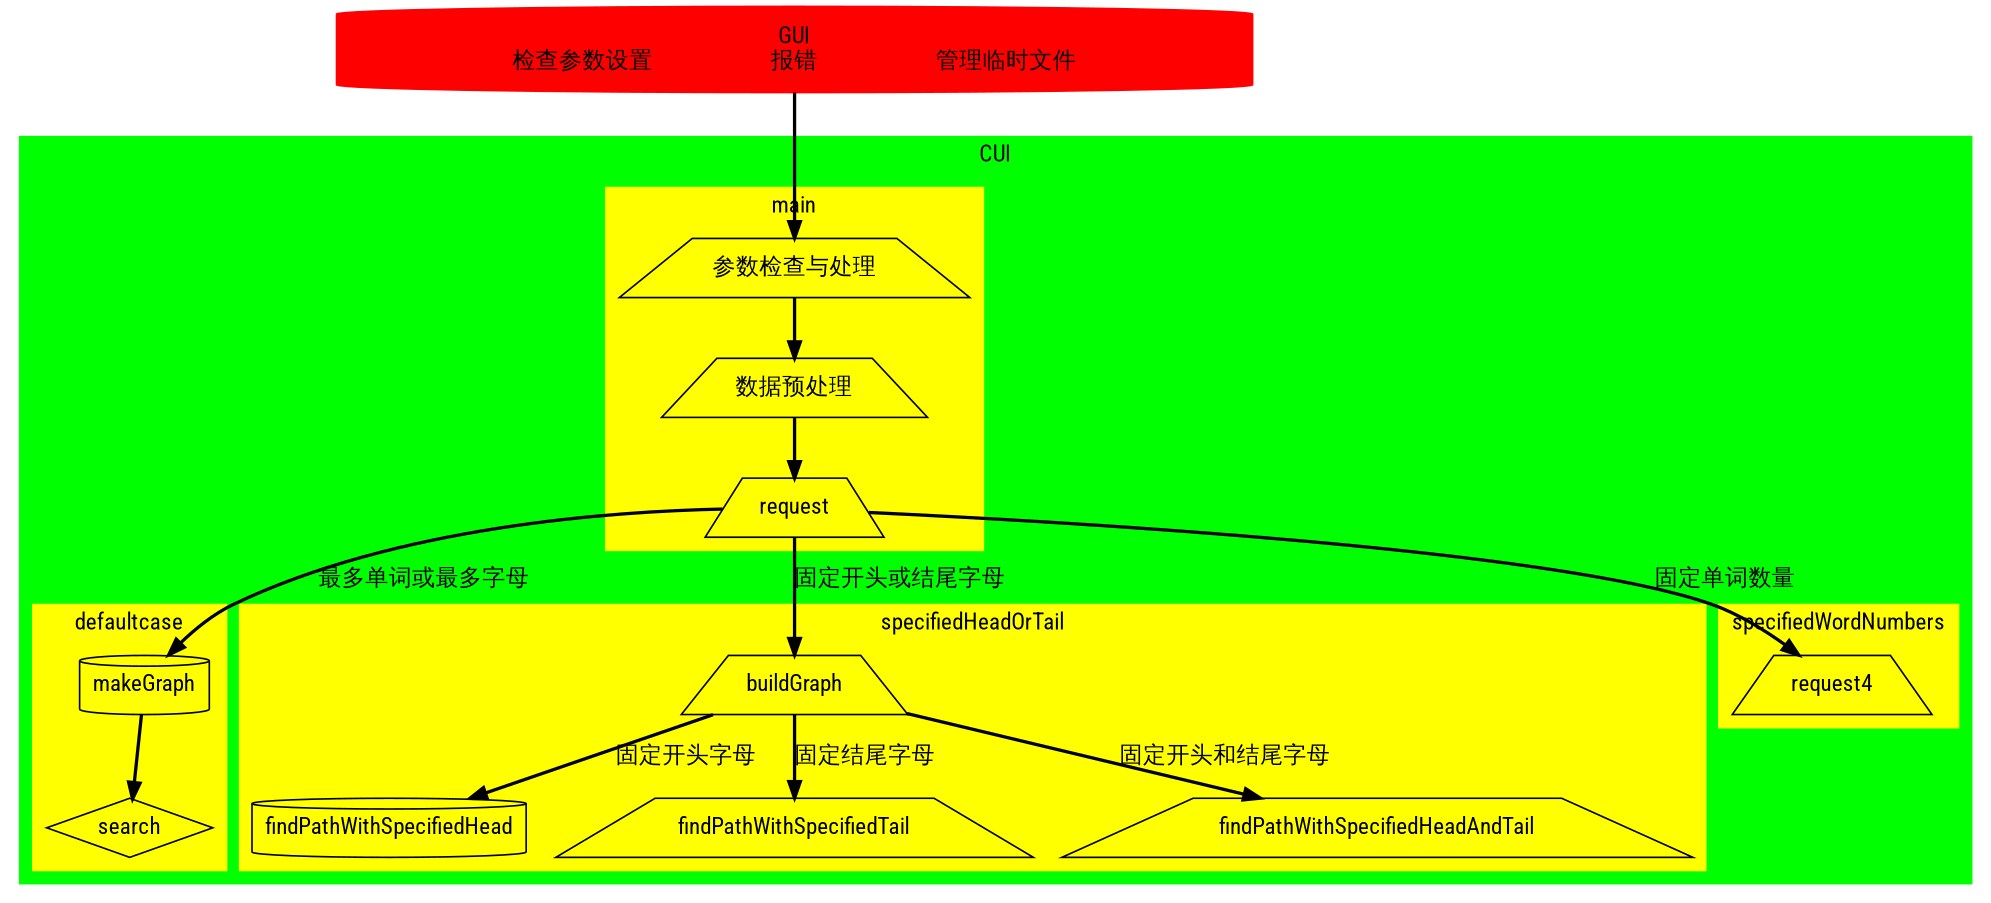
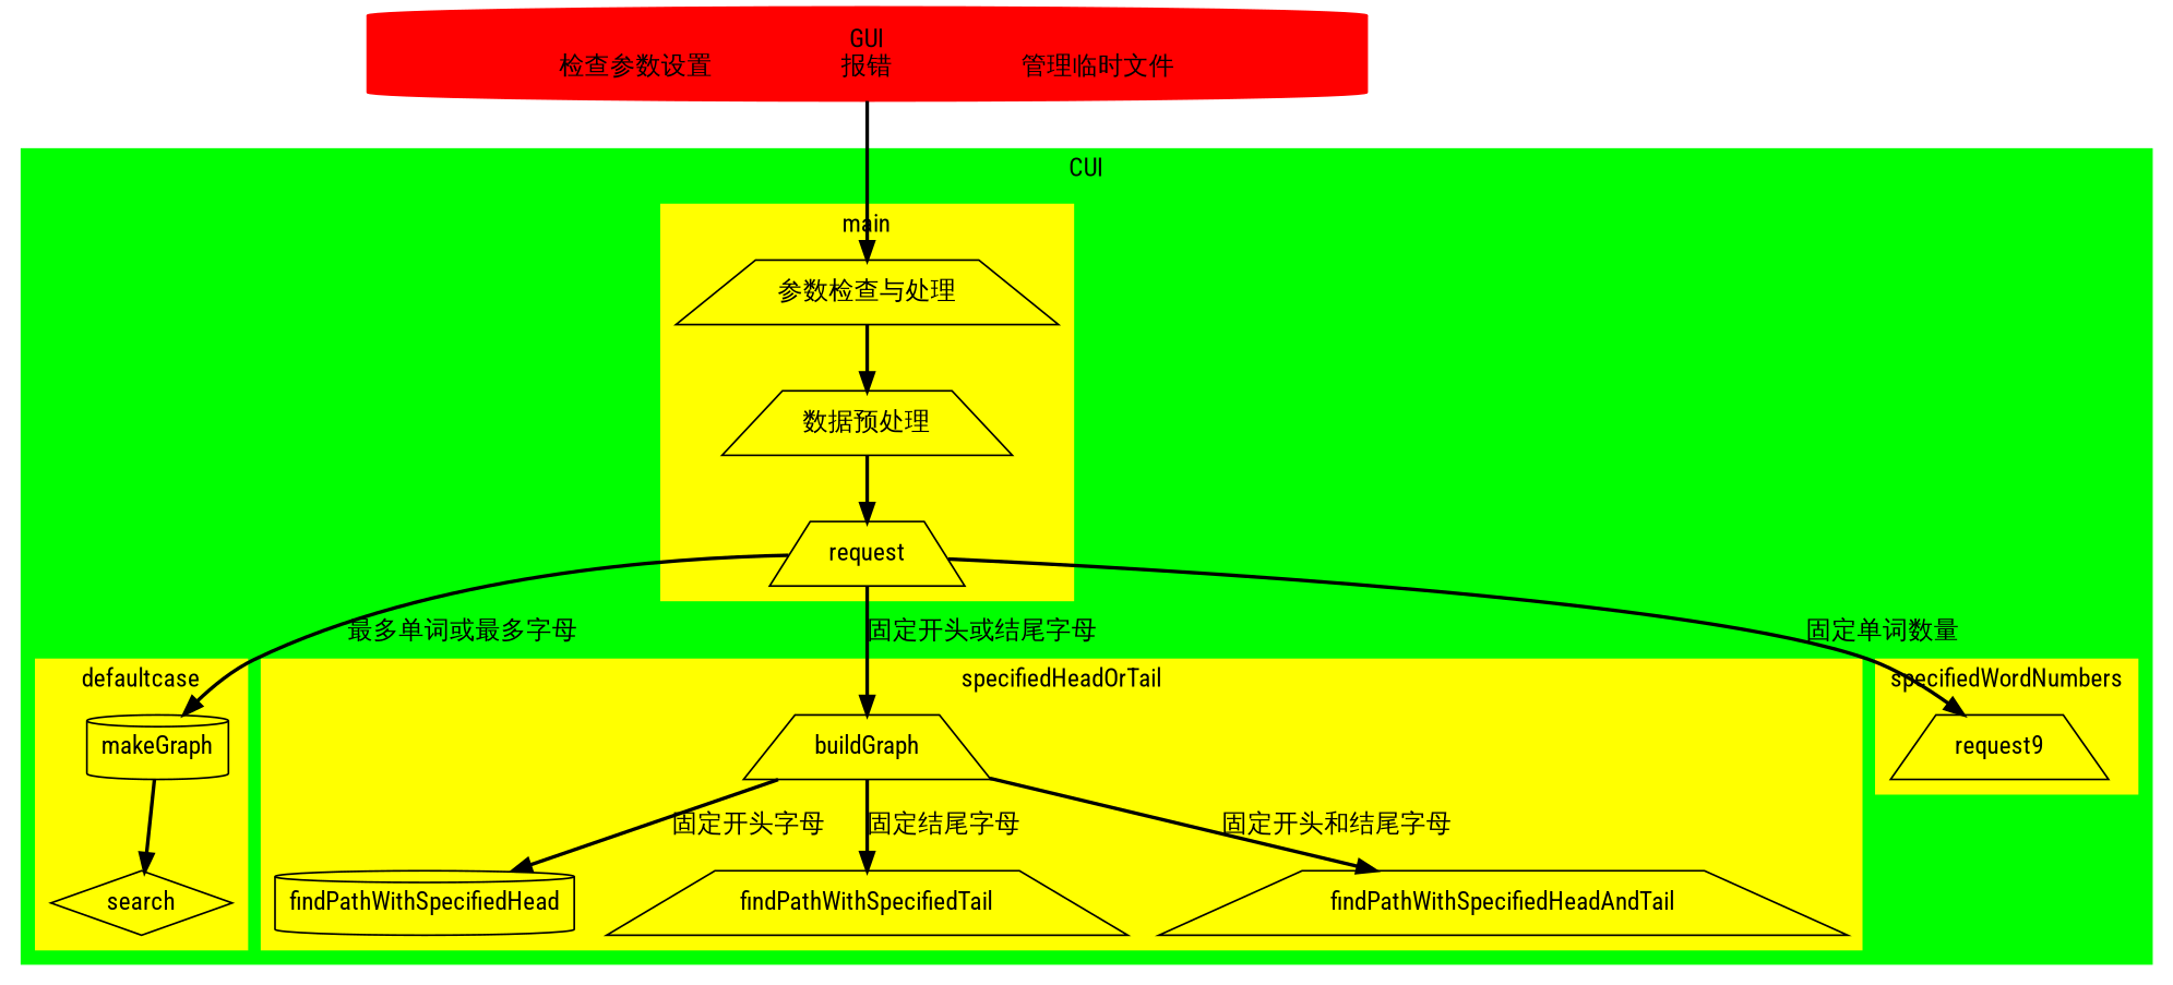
  digraph {
    fontname="Roboto Condensed"
    node [fontname="Roboto Condensed" shape=trapezium style=re]
    edge [fontname="Roboto Condensed" style=bold]
    n1 [label="参数检查与处理"]
    n2 [label="数据预处理"]
    n3 [label=request]
    makeGraph [shape=cylinder]
    search [shape=diamond style=rectangle]
    buildGraph
    findPathWithSpecifiedHead [shape=cylinder style=rectangle]
    findPathWithSpecifiedTail [style=rectangle]
    findPathWithSpecifiedHeadAndTail [style=rectangle]
-   request4
+   request4 [label=request9]
    n11 [color=red label="GUI\n                      检查参数设置                报错                管理临时文件                      " shape=cylinder style=filled]
    subgraph cluster_1 {
      color=green
      label=CUI
      style=filled
      subgraph cluster_2 {
        color=yellow
        label=main
        style=filled
        n1
        n2
        n3
      }
      subgraph cluster_3 {
        color=yellow
        label=defaultcase
        style=filled
        makeGraph
        search
      }
      subgraph cluster_4 {
        color=yellow
        label=specifiedHeadOrTail
        style=filled
        buildGraph
        findPathWithSpecifiedHead
        findPathWithSpecifiedTail
        findPathWithSpecifiedHeadAndTail
      }
      subgraph cluster_5 {
        color=yellow
        label=specifiedWordNumbers
        style=filled
        request4
      }
    }
    n1 -> n2
    n2 -> n3
    n3 -> makeGraph [label="最多单词或最多字母"]
    n3 -> buildGraph [label="固定开头或结尾字母"]
    n3 -> request4 [label="固定单词数量"]
    makeGraph -> search
    buildGraph -> findPathWithSpecifiedHead [label="固定开头字母"]
    buildGraph -> findPathWithSpecifiedTail [label="固定结尾字母"]
    buildGraph -> findPathWithSpecifiedHeadAndTail [label="固定开头和结尾字母"]
    n11 -> n1
  }
